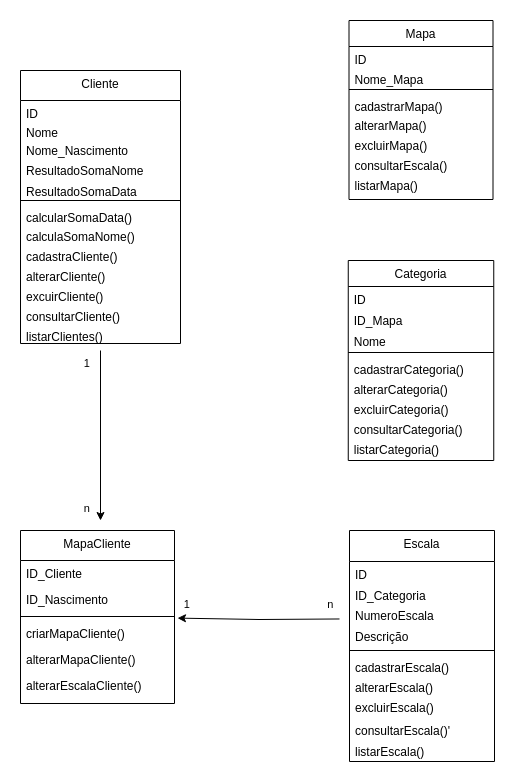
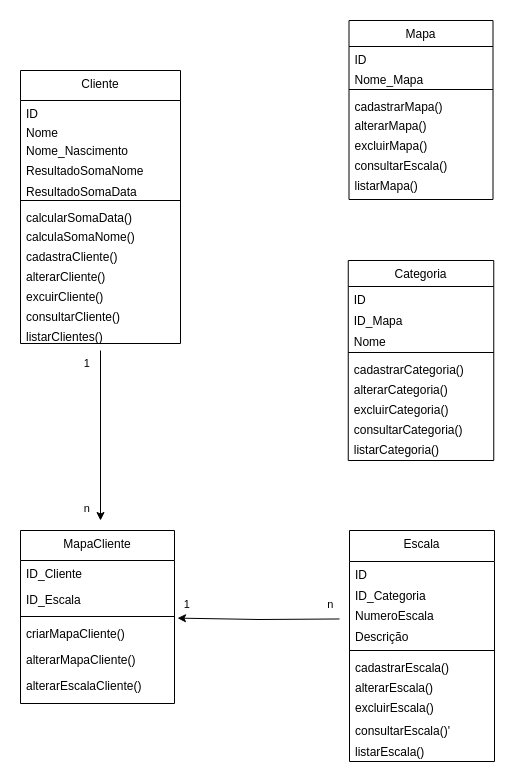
  <mxCell id="0" />
  <mxCell id="1" parent="0" />
  <mxCell id="2" value="&lt;div align=&quot;left&quot;&gt;&lt;br&gt;&lt;/div&gt;&lt;div align=&quot;left&quot;&gt;1&amp;nbsp; &amp;nbsp;&amp;nbsp;&amp;nbsp;&amp;nbsp;&amp;nbsp; &lt;br&gt;&lt;/div&gt;&lt;div align=&quot;left&quot;&gt;&lt;br&gt;&lt;/div&gt;&lt;div align=&quot;left&quot;&gt;&lt;br&gt;&lt;/div&gt;&lt;div align=&quot;left&quot;&gt;&lt;br&gt;&lt;/div&gt;&lt;div align=&quot;left&quot;&gt;&lt;br&gt;&lt;/div&gt;&lt;div align=&quot;left&quot;&gt;&lt;br&gt;&lt;/div&gt;&lt;div align=&quot;left&quot;&gt;&lt;br&gt;&lt;/div&gt;&lt;div align=&quot;left&quot;&gt;&lt;br&gt;&lt;/div&gt;&lt;div align=&quot;left&quot;&gt;&lt;br&gt;&lt;/div&gt;&lt;div align=&quot;left&quot;&gt;&lt;br&gt;&lt;/div&gt;&lt;div align=&quot;left&quot;&gt;&lt;br&gt;&lt;/div&gt;&lt;div align=&quot;left&quot;&gt;n&amp;nbsp;&amp;nbsp;&amp;nbsp; &amp;nbsp; &amp;nbsp;&amp;nbsp;&amp;nbsp; &lt;br&gt;&lt;/div&gt;&amp;nbsp; " style="edgeStyle=orthogonalEdgeStyle;rounded=0;orthogonalLoop=1;jettySize=auto;html=1;exitX=0.5;exitY=1;exitDx=0;exitDy=0;labelBackgroundColor=none;fontColor=default;" parent="1" edge="1"><mxGeometry x="0.007" relative="1" as="geometry"><mxPoint x="100" y="350" as="sourcePoint" /><mxPoint x="100" y="520" as="targetPoint" /><mxPoint as="offset" /></mxGeometry></mxCell>
  <mxCell id="3" value="Cliente&#10;" style="swimlane;fontStyle=0;align=center;verticalAlign=top;childLayout=stackLayout;horizontal=1;startSize=30;horizontalStack=0;resizeParent=1;resizeLast=0;collapsible=1;marginBottom=0;rounded=0;shadow=0;strokeWidth=1;labelBackgroundColor=none;" parent="1" vertex="1"><mxGeometry x="20" y="70" width="160" height="273" as="geometry"><mxRectangle x="230" y="140" width="160" height="26" as="alternateBounds" /></mxGeometry></mxCell>
  <mxCell id="4" value="ID" style="text;align=left;verticalAlign=top;spacingLeft=4;spacingRight=4;overflow=hidden;rotatable=0;points=[[0,0.5],[1,0.5]];portConstraint=eastwest;labelBackgroundColor=none;" parent="3" vertex="1"><mxGeometry y="30" width="160" height="19" as="geometry" /></mxCell>
  <mxCell id="5" value="Nome" style="text;align=left;verticalAlign=top;spacingLeft=4;spacingRight=4;overflow=hidden;rotatable=0;points=[[0,0.5],[1,0.5]];portConstraint=eastwest;rounded=0;shadow=0;html=0;labelBackgroundColor=none;" parent="3" vertex="1"><mxGeometry y="49" width="160" height="18" as="geometry" /></mxCell>
  <mxCell id="6" value="Nome_Nascimento" style="text;align=left;verticalAlign=top;spacingLeft=4;spacingRight=4;overflow=hidden;rotatable=0;points=[[0,0.5],[1,0.5]];portConstraint=eastwest;rounded=0;shadow=0;html=0;labelBackgroundColor=none;" parent="3" vertex="1"><mxGeometry y="67" width="160" height="20" as="geometry" /></mxCell>
  <mxCell id="7" value="ResultadoSomaNome&#10;" style="text;align=left;verticalAlign=top;spacingLeft=4;spacingRight=4;overflow=hidden;rotatable=0;points=[[0,0.5],[1,0.5]];portConstraint=eastwest;rounded=0;shadow=0;html=0;labelBackgroundColor=none;" parent="3" vertex="1"><mxGeometry y="87" width="160" height="21" as="geometry" /></mxCell>
  <mxCell id="8" value="ResultadoSomaData" style="text;align=left;verticalAlign=top;spacingLeft=4;spacingRight=4;overflow=hidden;rotatable=0;points=[[0,0.5],[1,0.5]];portConstraint=eastwest;rounded=0;shadow=0;html=0;labelBackgroundColor=none;" parent="3" vertex="1"><mxGeometry y="108" width="160" height="18" as="geometry" /></mxCell>
  <mxCell id="9" value="" style="line;html=1;strokeWidth=1;align=left;verticalAlign=middle;spacingTop=-1;spacingLeft=3;spacingRight=3;rotatable=0;labelPosition=right;points=[];portConstraint=eastwest;labelBackgroundColor=none;" parent="3" vertex="1"><mxGeometry y="126" width="160" height="8" as="geometry" /></mxCell>
  <mxCell id="10" value="calcularSomaData()&#10;&#10;&#10;" style="text;align=left;verticalAlign=top;spacingLeft=4;spacingRight=4;overflow=hidden;rotatable=0;points=[[0,0.5],[1,0.5]];portConstraint=eastwest;labelBackgroundColor=none;" parent="3" vertex="1"><mxGeometry y="134" width="160" height="19" as="geometry" /></mxCell>
  <mxCell id="11" value="calculaSomaNome()&#10;&#10;&#10;" style="text;align=left;verticalAlign=top;spacingLeft=4;spacingRight=4;overflow=hidden;rotatable=0;points=[[0,0.5],[1,0.5]];portConstraint=eastwest;labelBackgroundColor=none;" vertex="1" parent="3"><mxGeometry y="153" width="160" height="20" as="geometry" /></mxCell>
  <mxCell id="12" value="cadastraCliente()&#10;" style="text;align=left;verticalAlign=top;spacingLeft=4;spacingRight=4;overflow=hidden;rotatable=0;points=[[0,0.5],[1,0.5]];portConstraint=eastwest;labelBackgroundColor=none;" vertex="1" parent="3"><mxGeometry y="173" width="160" height="20" as="geometry" /></mxCell>
  <mxCell id="13" value="alterarCliente()&#10;&#10;&#10;" style="text;align=left;verticalAlign=top;spacingLeft=4;spacingRight=4;overflow=hidden;rotatable=0;points=[[0,0.5],[1,0.5]];portConstraint=eastwest;labelBackgroundColor=none;" vertex="1" parent="3"><mxGeometry y="193" width="160" height="20" as="geometry" /></mxCell>
  <mxCell id="14" value="excuirCliente()&#10;&#10;&#10;" style="text;align=left;verticalAlign=top;spacingLeft=4;spacingRight=4;overflow=hidden;rotatable=0;points=[[0,0.5],[1,0.5]];portConstraint=eastwest;labelBackgroundColor=none;" vertex="1" parent="3"><mxGeometry y="213" width="160" height="20" as="geometry" /></mxCell>
  <mxCell id="15" value="consultarCliente()&#10;&#10;&#10;" style="text;align=left;verticalAlign=top;spacingLeft=4;spacingRight=4;overflow=hidden;rotatable=0;points=[[0,0.5],[1,0.5]];portConstraint=eastwest;labelBackgroundColor=none;" vertex="1" parent="3"><mxGeometry y="233" width="160" height="20" as="geometry" /></mxCell>
  <mxCell id="16" value="listarClientes()&#10;&#10;&#10;" style="text;align=left;verticalAlign=top;spacingLeft=4;spacingRight=4;overflow=hidden;rotatable=0;points=[[0,0.5],[1,0.5]];portConstraint=eastwest;labelBackgroundColor=none;" vertex="1" parent="3"><mxGeometry y="253" width="160" height="20" as="geometry" /></mxCell>
  <mxCell id="17" value="Mapa" style="swimlane;fontStyle=0;align=center;verticalAlign=top;childLayout=stackLayout;horizontal=1;startSize=26;horizontalStack=0;resizeParent=1;resizeLast=0;collapsible=1;marginBottom=0;rounded=0;shadow=0;strokeWidth=1;labelBackgroundColor=none;" parent="1" vertex="1"><mxGeometry x="348.5" y="20" width="144" height="179" as="geometry"><mxRectangle x="340" y="380" width="170" height="26" as="alternateBounds" /></mxGeometry></mxCell>
  <mxCell id="18" value="ID" style="text;align=left;verticalAlign=top;spacingLeft=4;spacingRight=4;overflow=hidden;rotatable=0;points=[[0,0.5],[1,0.5]];portConstraint=eastwest;labelBackgroundColor=none;" parent="17" vertex="1"><mxGeometry y="26" width="144" height="20" as="geometry" /></mxCell>
  <mxCell id="19" value="Nome_Mapa" style="text;align=left;verticalAlign=top;spacingLeft=4;spacingRight=4;overflow=hidden;rotatable=0;points=[[0,0.5],[1,0.5]];portConstraint=eastwest;labelBackgroundColor=none;" parent="17" vertex="1"><mxGeometry y="46" width="144" height="19" as="geometry" /></mxCell>
  <mxCell id="20" value="" style="line;html=1;strokeWidth=1;align=left;verticalAlign=middle;spacingTop=-1;spacingLeft=3;spacingRight=3;rotatable=0;labelPosition=right;points=[];portConstraint=eastwest;labelBackgroundColor=none;" parent="17" vertex="1"><mxGeometry y="65" width="144" height="8" as="geometry" /></mxCell>
  <mxCell id="21" value="cadastrarMapa()" style="text;align=left;verticalAlign=top;spacingLeft=4;spacingRight=4;overflow=hidden;rotatable=0;points=[[0,0.5],[1,0.5]];portConstraint=eastwest;labelBackgroundColor=none;" vertex="1" parent="17"><mxGeometry y="73" width="144" height="19" as="geometry" /></mxCell>
  <mxCell id="22" value="alterarMapa()" style="text;align=left;verticalAlign=top;spacingLeft=4;spacingRight=4;overflow=hidden;rotatable=0;points=[[0,0.5],[1,0.5]];portConstraint=eastwest;labelBackgroundColor=none;" vertex="1" parent="17"><mxGeometry y="92" width="144" height="20" as="geometry" /></mxCell>
  <mxCell id="23" value="excluirMapa()" style="text;align=left;verticalAlign=top;spacingLeft=4;spacingRight=4;overflow=hidden;rotatable=0;points=[[0,0.5],[1,0.5]];portConstraint=eastwest;labelBackgroundColor=none;" vertex="1" parent="17"><mxGeometry y="112" width="144" height="20" as="geometry" /></mxCell>
  <mxCell id="24" value="consultarEscala()" style="text;align=left;verticalAlign=top;spacingLeft=4;spacingRight=4;overflow=hidden;rotatable=0;points=[[0,0.5],[1,0.5]];portConstraint=eastwest;labelBackgroundColor=none;" vertex="1" parent="17"><mxGeometry y="132" width="144" height="20" as="geometry" /></mxCell>
  <mxCell id="25" value="listarMapa()" style="text;align=left;verticalAlign=top;spacingLeft=4;spacingRight=4;overflow=hidden;rotatable=0;points=[[0,0.5],[1,0.5]];portConstraint=eastwest;labelBackgroundColor=none;" vertex="1" parent="17"><mxGeometry y="152" width="144" height="20" as="geometry" /></mxCell>
  <mxCell id="26" value="Categoria" style="swimlane;fontStyle=0;align=center;verticalAlign=top;childLayout=stackLayout;horizontal=1;startSize=26;horizontalStack=0;resizeParent=1;resizeLast=0;collapsible=1;marginBottom=0;rounded=0;shadow=0;strokeWidth=1;labelBackgroundColor=none;" parent="1" vertex="1"><mxGeometry x="347.75" y="260" width="145.5" height="200" as="geometry"><mxRectangle x="550" y="140" width="160" height="26" as="alternateBounds" /></mxGeometry></mxCell>
  <mxCell id="27" value="ID" style="text;align=left;verticalAlign=top;spacingLeft=4;spacingRight=4;overflow=hidden;rotatable=0;points=[[0,0.5],[1,0.5]];portConstraint=eastwest;labelBackgroundColor=none;" parent="26" vertex="1"><mxGeometry y="26" width="145.5" height="21" as="geometry" /></mxCell>
  <mxCell id="28" value="ID_Mapa" style="text;align=left;verticalAlign=top;spacingLeft=4;spacingRight=4;overflow=hidden;rotatable=0;points=[[0,0.5],[1,0.5]];portConstraint=eastwest;rounded=0;shadow=0;html=0;labelBackgroundColor=none;" parent="26" vertex="1"><mxGeometry y="47" width="145.5" height="21" as="geometry" /></mxCell>
  <mxCell id="29" value="Nome" style="text;align=left;verticalAlign=top;spacingLeft=4;spacingRight=4;overflow=hidden;rotatable=0;points=[[0,0.5],[1,0.5]];portConstraint=eastwest;rounded=0;shadow=0;html=0;labelBackgroundColor=none;" parent="26" vertex="1"><mxGeometry y="68" width="145.5" height="20" as="geometry" /></mxCell>
  <mxCell id="30" value="" style="line;html=1;strokeWidth=1;align=left;verticalAlign=middle;spacingTop=-1;spacingLeft=3;spacingRight=3;rotatable=0;labelPosition=right;points=[];portConstraint=eastwest;labelBackgroundColor=none;" parent="26" vertex="1"><mxGeometry y="88" width="145.5" height="8" as="geometry" /></mxCell>
  <mxCell id="31" value="cadastrarCategoria()" style="text;align=left;verticalAlign=top;spacingLeft=4;spacingRight=4;overflow=hidden;rotatable=0;points=[[0,0.5],[1,0.5]];portConstraint=eastwest;labelBackgroundColor=none;" vertex="1" parent="26"><mxGeometry y="96" width="145.5" height="20" as="geometry" /></mxCell>
  <mxCell id="32" value="alterarCategoria()" style="text;align=left;verticalAlign=top;spacingLeft=4;spacingRight=4;overflow=hidden;rotatable=0;points=[[0,0.5],[1,0.5]];portConstraint=eastwest;labelBackgroundColor=none;" vertex="1" parent="26"><mxGeometry y="116" width="145.5" height="20" as="geometry" /></mxCell>
  <mxCell id="33" value="excluirCategoria()" style="text;align=left;verticalAlign=top;spacingLeft=4;spacingRight=4;overflow=hidden;rotatable=0;points=[[0,0.5],[1,0.5]];portConstraint=eastwest;labelBackgroundColor=none;" vertex="1" parent="26"><mxGeometry y="136" width="145.5" height="20" as="geometry" /></mxCell>
  <mxCell id="34" value="consultarCategoria()" style="text;align=left;verticalAlign=top;spacingLeft=4;spacingRight=4;overflow=hidden;rotatable=0;points=[[0,0.5],[1,0.5]];portConstraint=eastwest;labelBackgroundColor=none;" vertex="1" parent="26"><mxGeometry y="156" width="145.5" height="20" as="geometry" /></mxCell>
  <mxCell id="35" value="listarCategoria()" style="text;align=left;verticalAlign=top;spacingLeft=4;spacingRight=4;overflow=hidden;rotatable=0;points=[[0,0.5],[1,0.5]];portConstraint=eastwest;labelBackgroundColor=none;" vertex="1" parent="26"><mxGeometry y="176" width="145.5" height="19" as="geometry" /></mxCell>
  <mxCell id="36" value="MapaCliente" style="swimlane;fontStyle=0;align=center;verticalAlign=top;childLayout=stackLayout;horizontal=1;startSize=30;horizontalStack=0;resizeParent=1;resizeLast=0;collapsible=1;marginBottom=0;rounded=0;shadow=0;strokeWidth=1;labelBackgroundColor=none;" parent="1" vertex="1"><mxGeometry x="20" y="530" width="154" height="173" as="geometry"><mxRectangle x="230" y="140" width="160" height="26" as="alternateBounds" /></mxGeometry></mxCell>
  <mxCell id="37" value="ID_Cliente" style="text;align=left;verticalAlign=top;spacingLeft=4;spacingRight=4;overflow=hidden;rotatable=0;points=[[0,0.5],[1,0.5]];portConstraint=eastwest;labelBackgroundColor=none;" parent="36" vertex="1"><mxGeometry y="30" width="154" height="26" as="geometry" /></mxCell>
- <mxCell id="38" value="ID_Nascimento&#10;" style="text;align=left;verticalAlign=top;spacingLeft=4;spacingRight=4;overflow=hidden;rotatable=0;points=[[0,0.5],[1,0.5]];portConstraint=eastwest;rounded=0;shadow=0;html=0;labelBackgroundColor=none;" parent="36" vertex="1"><mxGeometry y="56" width="154" height="26" as="geometry" /></mxCell>
+ <mxCell id="38" value="ID_Escala&#10;" style="text;align=left;verticalAlign=top;spacingLeft=4;spacingRight=4;overflow=hidden;rotatable=0;points=[[0,0.5],[1,0.5]];portConstraint=eastwest;rounded=0;shadow=0;html=0;labelBackgroundColor=none;" parent="36" vertex="1"><mxGeometry y="56" width="154" height="26" as="geometry" /></mxCell>
  <mxCell id="39" value="" style="line;html=1;strokeWidth=1;align=left;verticalAlign=middle;spacingTop=-1;spacingLeft=3;spacingRight=3;rotatable=0;labelPosition=right;points=[];portConstraint=eastwest;labelBackgroundColor=none;" parent="36" vertex="1"><mxGeometry y="82" width="154" height="8" as="geometry" /></mxCell>
  <mxCell id="40" value="criarMapaCliente()" style="text;align=left;verticalAlign=top;spacingLeft=4;spacingRight=4;overflow=hidden;rotatable=0;points=[[0,0.5],[1,0.5]];portConstraint=eastwest;rounded=0;shadow=0;html=0;labelBackgroundColor=none;" vertex="1" parent="36"><mxGeometry y="90" width="154" height="26" as="geometry" /></mxCell>
  <mxCell id="41" value="alterarMapaCliente()" style="text;align=left;verticalAlign=top;spacingLeft=4;spacingRight=4;overflow=hidden;rotatable=0;points=[[0,0.5],[1,0.5]];portConstraint=eastwest;rounded=0;shadow=0;html=0;labelBackgroundColor=none;" vertex="1" parent="36"><mxGeometry y="116" width="154" height="26" as="geometry" /></mxCell>
  <mxCell id="42" value="alterarEscalaCliente()" style="text;align=left;verticalAlign=top;spacingLeft=4;spacingRight=4;overflow=hidden;rotatable=0;points=[[0,0.5],[1,0.5]];portConstraint=eastwest;rounded=0;shadow=0;html=0;labelBackgroundColor=none;" vertex="1" parent="36"><mxGeometry y="142" width="154" height="26" as="geometry" /></mxCell>
  <mxCell id="43" value="Escala" style="swimlane;fontStyle=0;align=center;verticalAlign=top;childLayout=stackLayout;horizontal=1;startSize=31;horizontalStack=0;resizeParent=1;resizeLast=0;collapsible=1;marginBottom=0;rounded=0;shadow=0;strokeWidth=1;labelBackgroundColor=none;" parent="1" vertex="1"><mxGeometry x="349" y="530" width="145" height="231" as="geometry"><mxRectangle x="500" y="360" width="160" height="26" as="alternateBounds" /></mxGeometry></mxCell>
  <mxCell id="44" value="ID" style="text;align=left;verticalAlign=top;spacingLeft=4;spacingRight=4;overflow=hidden;rotatable=0;points=[[0,0.5],[1,0.5]];portConstraint=eastwest;labelBackgroundColor=none;" parent="43" vertex="1"><mxGeometry y="31" width="145" height="21" as="geometry" /></mxCell>
  <mxCell id="45" value="ID_Categoria" style="text;align=left;verticalAlign=top;spacingLeft=4;spacingRight=4;overflow=hidden;rotatable=0;points=[[0,0.5],[1,0.5]];portConstraint=eastwest;rounded=0;shadow=0;html=0;labelBackgroundColor=none;" parent="43" vertex="1"><mxGeometry y="52" width="145" height="20" as="geometry" /></mxCell>
  <mxCell id="46" value="NumeroEscala&#10;" style="text;align=left;verticalAlign=top;spacingLeft=4;spacingRight=4;overflow=hidden;rotatable=0;points=[[0,0.5],[1,0.5]];portConstraint=eastwest;rounded=0;shadow=0;html=0;labelBackgroundColor=none;" parent="43" vertex="1"><mxGeometry y="72" width="145" height="21" as="geometry" /></mxCell>
  <mxCell id="47" value="Descrição&#10;" style="text;align=left;verticalAlign=top;spacingLeft=4;spacingRight=4;overflow=hidden;rotatable=0;points=[[0,0.5],[1,0.5]];portConstraint=eastwest;rounded=0;shadow=0;html=0;labelBackgroundColor=none;" parent="43" vertex="1"><mxGeometry y="93" width="145" height="23" as="geometry" /></mxCell>
  <mxCell id="48" value="" style="line;html=1;strokeWidth=1;align=left;verticalAlign=middle;spacingTop=-1;spacingLeft=3;spacingRight=3;rotatable=0;labelPosition=right;points=[];portConstraint=eastwest;labelBackgroundColor=none;" parent="43" vertex="1"><mxGeometry y="116" width="145" height="8" as="geometry" /></mxCell>
  <mxCell id="49" value="cadastrarEscala()" style="text;align=left;verticalAlign=top;spacingLeft=4;spacingRight=4;overflow=hidden;rotatable=0;points=[[0,0.5],[1,0.5]];portConstraint=eastwest;labelBackgroundColor=none;" parent="43" vertex="1"><mxGeometry y="124" width="145" height="20" as="geometry" /></mxCell>
  <mxCell id="50" value="alterarEscala()" style="text;align=left;verticalAlign=top;spacingLeft=4;spacingRight=4;overflow=hidden;rotatable=0;points=[[0,0.5],[1,0.5]];portConstraint=eastwest;rounded=0;shadow=0;html=0;labelBackgroundColor=none;" vertex="1" parent="43"><mxGeometry y="144" width="145" height="20" as="geometry" /></mxCell>
  <mxCell id="51" value="excluirEscala()" style="text;align=left;verticalAlign=top;spacingLeft=4;spacingRight=4;overflow=hidden;rotatable=0;points=[[0,0.5],[1,0.5]];portConstraint=eastwest;rounded=0;shadow=0;html=0;labelBackgroundColor=none;" vertex="1" parent="43"><mxGeometry y="164" width="145" height="23" as="geometry" /></mxCell>
  <mxCell id="52" value="consultarEscala()'" style="text;align=left;verticalAlign=top;spacingLeft=4;spacingRight=4;overflow=hidden;rotatable=0;points=[[0,0.5],[1,0.5]];portConstraint=eastwest;rounded=0;shadow=0;html=0;labelBackgroundColor=none;" vertex="1" parent="43"><mxGeometry y="187" width="145" height="21" as="geometry" /></mxCell>
  <mxCell id="53" value="listarEscala()" style="text;align=left;verticalAlign=top;spacingLeft=4;spacingRight=4;overflow=hidden;rotatable=0;points=[[0,0.5],[1,0.5]];portConstraint=eastwest;rounded=0;shadow=0;html=0;labelBackgroundColor=none;" vertex="1" parent="43"><mxGeometry y="208" width="145" height="23" as="geometry" /></mxCell>
  <mxCell id="54" style="edgeStyle=orthogonalEdgeStyle;rounded=0;orthogonalLoop=1;jettySize=auto;html=1;entryX=1.05;entryY=-0.053;entryDx=0;entryDy=0;entryPerimeter=0;" edge="1" parent="1"><mxGeometry relative="1" as="geometry"><mxPoint x="339" y="618.474" as="sourcePoint" /><mxPoint x="177" y="617.622" as="targetPoint" /></mxGeometry></mxCell>
  <mxCell id="55" value="1 &amp;nbsp;&amp;nbsp; &amp;nbsp; &amp;nbsp; &amp;nbsp; &amp;nbsp; &amp;nbsp; &amp;nbsp; &amp;nbsp; &amp;nbsp; &amp;nbsp; &amp;nbsp;&amp;nbsp;&amp;nbsp; &amp;nbsp; &amp;nbsp; &amp;nbsp; &amp;nbsp; &amp;nbsp; &amp;nbsp; &amp;nbsp; &amp;nbsp;&amp;nbsp; &amp;nbsp; n" style="edgeLabel;html=1;align=center;verticalAlign=middle;resizable=0;points=[];" vertex="1" connectable="0" parent="54"><mxGeometry x="-0.031" y="-3" relative="1" as="geometry"><mxPoint x="-2" y="-12" as="offset" /></mxGeometry></mxCell>
